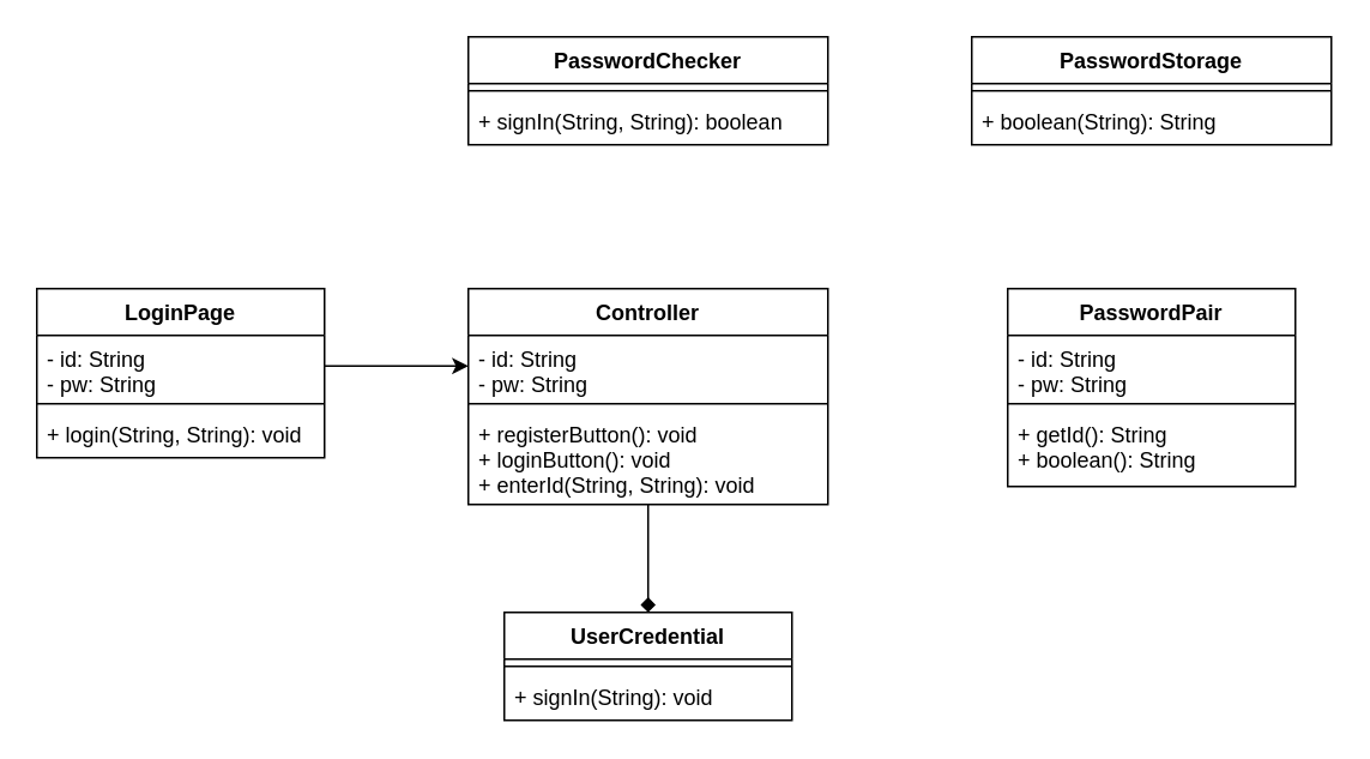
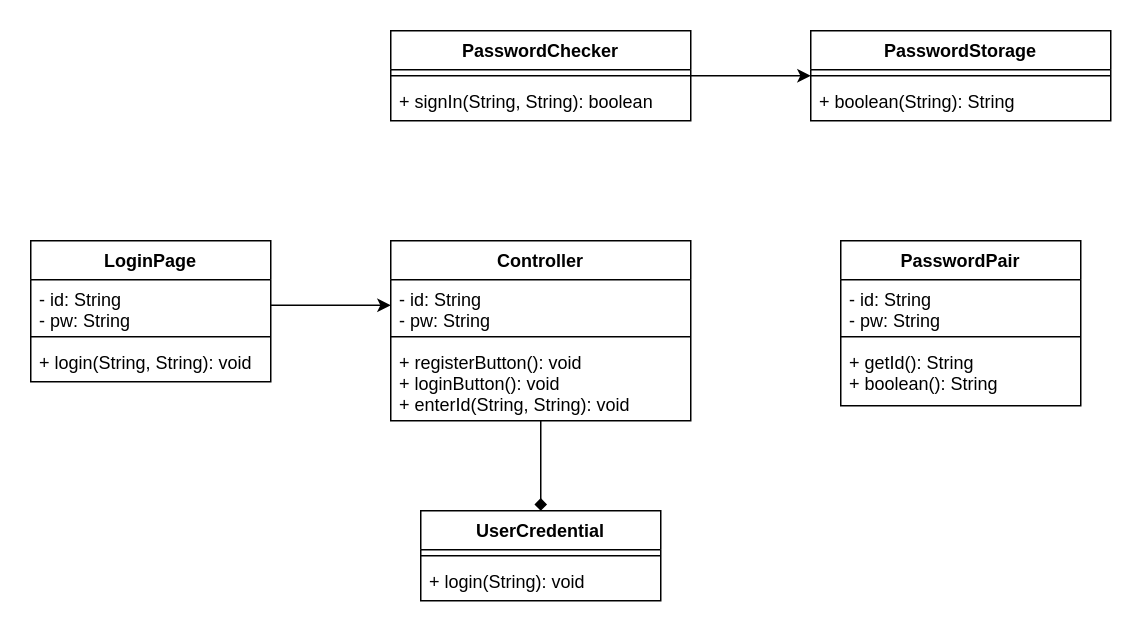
  <mxCell id="0" />
  <mxCell id="1" parent="0" />
  <mxCell id="2" value="LoginPage" style="swimlane;fontStyle=1;align=center;verticalAlign=top;childLayout=stackLayout;horizontal=1;startSize=26;horizontalStack=0;resizeParent=1;resizeParentMax=0;resizeLast=0;collapsible=1;marginBottom=0;" parent="1" vertex="1"><mxGeometry x="20" y="160" width="160" height="94" as="geometry"><mxRectangle x="120" y="120" width="100" height="26" as="alternateBounds" /></mxGeometry></mxCell>
  <mxCell id="3" value="- id: String&#10;- pw: String&#10;" style="text;strokeColor=none;fillColor=none;align=left;verticalAlign=top;spacingLeft=4;spacingRight=4;overflow=hidden;rotatable=0;points=[[0,0.5],[1,0.5]];portConstraint=eastwest;" parent="2" vertex="1"><mxGeometry y="26" width="160" height="34" as="geometry" /></mxCell>
  <mxCell id="4" value="" style="line;strokeWidth=1;fillColor=none;align=left;verticalAlign=middle;spacingTop=-1;spacingLeft=3;spacingRight=3;rotatable=0;labelPosition=right;points=[];portConstraint=eastwest;" parent="2" vertex="1"><mxGeometry y="60" width="160" height="8" as="geometry" /></mxCell>
  <mxCell id="5" value="+ login(String, String): void" style="text;strokeColor=none;fillColor=none;align=left;verticalAlign=top;spacingLeft=4;spacingRight=4;overflow=hidden;rotatable=0;points=[[0,0.5],[1,0.5]];portConstraint=eastwest;" parent="2" vertex="1"><mxGeometry y="68" width="160" height="26" as="geometry" /></mxCell>
  <mxCell id="6" style="edgeStyle=orthogonalEdgeStyle;rounded=0;orthogonalLoop=1;jettySize=auto;html=1;endArrow=diamond;" parent="1" source="7" target="18" edge="1"><mxGeometry relative="1" as="geometry" /></mxCell>
  <mxCell id="7" value="Controller" style="swimlane;fontStyle=1;align=center;verticalAlign=top;childLayout=stackLayout;horizontal=1;startSize=26;horizontalStack=0;resizeParent=1;resizeParentMax=0;resizeLast=0;collapsible=1;marginBottom=0;" parent="1" vertex="1"><mxGeometry x="260" y="160" width="200" height="120" as="geometry" /></mxCell>
  <mxCell id="8" value="- id: String&#10;- pw: String&#10;&#10;&#10;" style="text;strokeColor=none;fillColor=none;align=left;verticalAlign=top;spacingLeft=4;spacingRight=4;overflow=hidden;rotatable=0;points=[[0,0.5],[1,0.5]];portConstraint=eastwest;" parent="7" vertex="1"><mxGeometry y="26" width="200" height="34" as="geometry" /></mxCell>
  <mxCell id="9" value="" style="line;strokeWidth=1;fillColor=none;align=left;verticalAlign=middle;spacingTop=-1;spacingLeft=3;spacingRight=3;rotatable=0;labelPosition=right;points=[];portConstraint=eastwest;" parent="7" vertex="1"><mxGeometry y="60" width="200" height="8" as="geometry" /></mxCell>
  <mxCell id="10" value="+ registerButton(): void&#10;+ loginButton(): void&#10;+ enterId(String, String): void" style="text;strokeColor=none;fillColor=none;align=left;verticalAlign=top;spacingLeft=4;spacingRight=4;overflow=hidden;rotatable=0;points=[[0,0.5],[1,0.5]];portConstraint=eastwest;" parent="7" vertex="1"><mxGeometry y="68" width="200" height="52" as="geometry" /></mxCell>
+ <mxCell id="11" style="edgeStyle=orthogonalEdgeStyle;rounded=0;orthogonalLoop=1;jettySize=auto;html=1;exitX=1;exitY=0.5;exitDx=0;exitDy=0;" parent="1" source="12" target="15" edge="1"><mxGeometry relative="1" as="geometry" /></mxCell>
  <mxCell id="12" value="PasswordChecker" style="swimlane;fontStyle=1;align=center;verticalAlign=top;childLayout=stackLayout;horizontal=1;startSize=26;horizontalStack=0;resizeParent=1;resizeParentMax=0;resizeLast=0;collapsible=1;marginBottom=0;" parent="1" vertex="1"><mxGeometry x="260" y="20" width="200" height="60" as="geometry" /></mxCell>
  <mxCell id="13" value="" style="line;strokeWidth=1;fillColor=none;align=left;verticalAlign=middle;spacingTop=-1;spacingLeft=3;spacingRight=3;rotatable=0;labelPosition=right;points=[];portConstraint=eastwest;" parent="12" vertex="1"><mxGeometry y="26" width="200" height="8" as="geometry" /></mxCell>
  <mxCell id="14" value="+ signIn(String, String): boolean" style="text;strokeColor=none;fillColor=none;align=left;verticalAlign=top;spacingLeft=4;spacingRight=4;overflow=hidden;rotatable=0;points=[[0,0.5],[1,0.5]];portConstraint=eastwest;" parent="12" vertex="1"><mxGeometry y="34" width="200" height="26" as="geometry" /></mxCell>
  <mxCell id="15" value="PasswordStorage" style="swimlane;fontStyle=1;align=center;verticalAlign=top;childLayout=stackLayout;horizontal=1;startSize=26;horizontalStack=0;resizeParent=1;resizeParentMax=0;resizeLast=0;collapsible=1;marginBottom=0;" parent="1" vertex="1"><mxGeometry x="540" y="20" width="200" height="60" as="geometry" /></mxCell>
  <mxCell id="16" value="" style="line;strokeWidth=1;fillColor=none;align=left;verticalAlign=middle;spacingTop=-1;spacingLeft=3;spacingRight=3;rotatable=0;labelPosition=right;points=[];portConstraint=eastwest;" parent="15" vertex="1"><mxGeometry y="26" width="200" height="8" as="geometry" /></mxCell>
  <mxCell id="17" value="+ boolean(String): String" style="text;strokeColor=none;fillColor=none;align=left;verticalAlign=top;spacingLeft=4;spacingRight=4;overflow=hidden;rotatable=0;points=[[0,0.5],[1,0.5]];portConstraint=eastwest;" parent="15" vertex="1"><mxGeometry y="34" width="200" height="26" as="geometry" /></mxCell>
  <mxCell id="18" value="UserCredential" style="swimlane;fontStyle=1;align=center;verticalAlign=top;childLayout=stackLayout;horizontal=1;startSize=26;horizontalStack=0;resizeParent=1;resizeParentMax=0;resizeLast=0;collapsible=1;marginBottom=0;" parent="1" vertex="1"><mxGeometry x="280" y="340" width="160" height="60" as="geometry" /></mxCell>
  <mxCell id="19" value="" style="line;strokeWidth=1;fillColor=none;align=left;verticalAlign=middle;spacingTop=-1;spacingLeft=3;spacingRight=3;rotatable=0;labelPosition=right;points=[];portConstraint=eastwest;" parent="18" vertex="1"><mxGeometry y="26" width="160" height="8" as="geometry" /></mxCell>
- <mxCell id="20" value="+ signIn(String): void" style="text;strokeColor=none;fillColor=none;align=left;verticalAlign=top;spacingLeft=4;spacingRight=4;overflow=hidden;rotatable=0;points=[[0,0.5],[1,0.5]];portConstraint=eastwest;" parent="18" vertex="1"><mxGeometry y="34" width="160" height="26" as="geometry" /></mxCell>
+ <mxCell id="20" value="+ login(String): void" style="text;strokeColor=none;fillColor=none;align=left;verticalAlign=top;spacingLeft=4;spacingRight=4;overflow=hidden;rotatable=0;points=[[0,0.5],[1,0.5]];portConstraint=eastwest;" parent="18" vertex="1"><mxGeometry y="34" width="160" height="26" as="geometry" /></mxCell>
  <mxCell id="21" style="edgeStyle=orthogonalEdgeStyle;rounded=0;orthogonalLoop=1;jettySize=auto;html=1;exitX=1;exitY=0.5;exitDx=0;exitDy=0;entryX=0;entryY=0.5;entryDx=0;entryDy=0;" parent="1" source="3" target="8" edge="1"><mxGeometry relative="1" as="geometry" /></mxCell>
  <mxCell id="22" value="PasswordPair" style="swimlane;fontStyle=1;align=center;verticalAlign=top;childLayout=stackLayout;horizontal=1;startSize=26;horizontalStack=0;resizeParent=1;resizeParentMax=0;resizeLast=0;collapsible=1;marginBottom=0;" parent="1" vertex="1"><mxGeometry x="560" y="160" width="160" height="110" as="geometry" /></mxCell>
  <mxCell id="23" value="- id: String&#10;- pw: String&#10;" style="text;strokeColor=none;fillColor=none;align=left;verticalAlign=top;spacingLeft=4;spacingRight=4;overflow=hidden;rotatable=0;points=[[0,0.5],[1,0.5]];portConstraint=eastwest;" parent="22" vertex="1"><mxGeometry y="26" width="160" height="34" as="geometry" /></mxCell>
  <mxCell id="24" value="" style="line;strokeWidth=1;fillColor=none;align=left;verticalAlign=middle;spacingTop=-1;spacingLeft=3;spacingRight=3;rotatable=0;labelPosition=right;points=[];portConstraint=eastwest;" parent="22" vertex="1"><mxGeometry y="60" width="160" height="8" as="geometry" /></mxCell>
  <mxCell id="25" value="+ getId(): String&#10;+ boolean(): String&#10;" style="text;strokeColor=none;fillColor=none;align=left;verticalAlign=top;spacingLeft=4;spacingRight=4;overflow=hidden;rotatable=0;points=[[0,0.5],[1,0.5]];portConstraint=eastwest;" parent="22" vertex="1"><mxGeometry y="68" width="160" height="42" as="geometry" /></mxCell>
